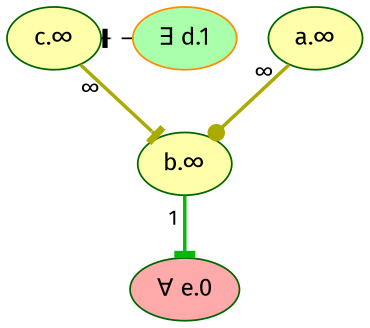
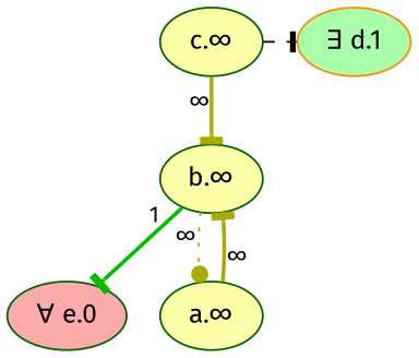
  digraph {
    fontname="Fira Sans"
    node [color=darkgreen fillcolor="#FFFFAA" fontname="Fira Sans" fontsize=14 style=filled]
    edge [arrowhead=tee color="#AAAA00" dir=forward fontname="Fira Sans" fontsize=12 labeldistance=1.5 style=bold taillabel="∞"]
    n1 [fillcolor="#FFAAAA" label="∀ e.0"]
    n2 [color=darkorange fillcolor="#AAFFAA" label="∃ d.1"]
    n3 [label="c.∞"]
    n4 [label="b.∞"]
    n5 [label="a.∞"]
    subgraph sub_1 {
      rank=max
      n1
    }
    subgraph sub_2 {
      rank=min
      n2
    }
-   n2 -> n3 [color=black constraint=false style=dashed taillabel=""]
+   n3 -> n2 [color=black constraint=false style=dashed taillabel=""]
    n3 -> n4
    n4 -> n1 [color="#00BB00" taillabel=1]
-   n5 -> n4 [arrowhead=dot]
+   n4 -> n5 [arrowhead=dot style=dotted]
+   n5 -> n4
  }
